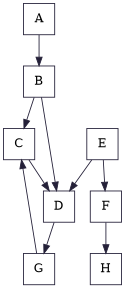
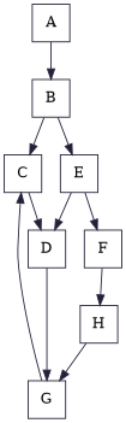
  digraph {
    color="#242038"
    node [color="#242038" shape=square]
    edge [color="#242038"]
    A
    B
    C
    E
    D
    F
    H
    G
    A -> B
    B -> C
-   B -> D
+   B -> E
    C -> D
    E -> D
    E -> F
    D -> G
    F -> H
+   H -> G
    G -> C
  }
